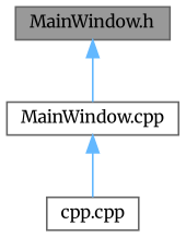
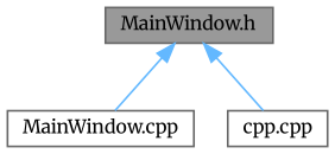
  digraph {
    fontname=Merriweather
    node [color=grey40 fillcolor=white fontname=Merriweather fontsize=10 shape=box style=filled]
    edge [color=steelblue1 dir=back fontname=Merriweather fontsize=10 labelfontname=Helvetica labelfontsize=10 style=solid]
    n1 [color=gray40 fillcolor=grey60 fontcolor=black height=0.2 label="MainWindow.h" width=0.4]
    n2 [height=0.2 label="MainWindow.cpp" width=0.4]
    n3 [height=0.2 label="cpp.cpp" width=0.4]
    n1 -> n2
-   n2 -> n3
+   n1 -> n3
  }
